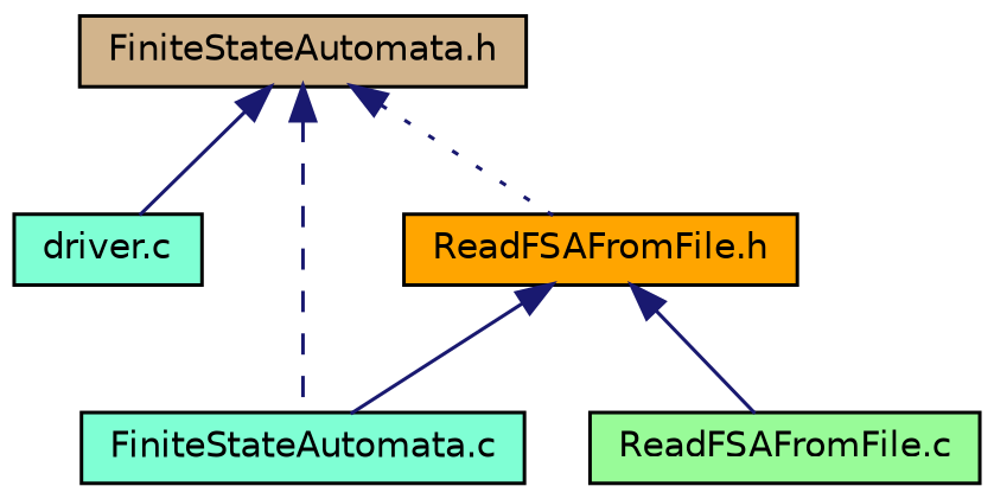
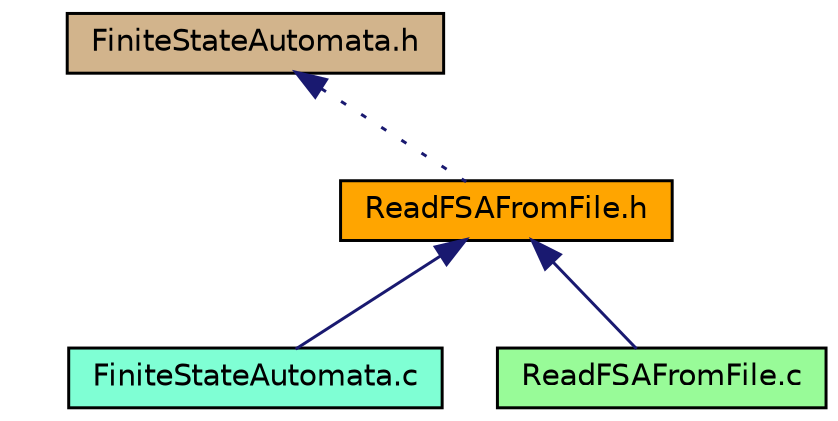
  digraph {
    node [color=black fillcolor=aquamarine fontname=Helvetica fontsize=10 shape=record style=filled]
    edge [color=midnightblue dir=back fontname=Helvetica fontsize=10 labelfontname=Helvetica labelfontsize=10 style=solid]
    n1 [fillcolor=tan fontcolor=black height=0.2 label="FiniteStateAutomata.h" width=0.4]
-   n2 [height=0.2 label="driver.c" width=0.4]
    n3 [fillcolor=orange height=0.2 label="ReadFSAFromFile.h" width=0.4]
    n4 [height=0.2 label="FiniteStateAutomata.c" width=0.4]
    n5 [fillcolor=palegreen height=0.2 label="ReadFSAFromFile.c" width=0.4]
-   n1 -> n2
    n1 -> n3 [style=dotted]
-   n1 -> n4 [style=dashed]
    n3 -> n4
    n3 -> n5
  }
